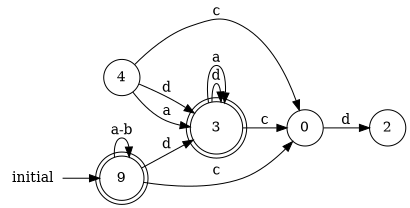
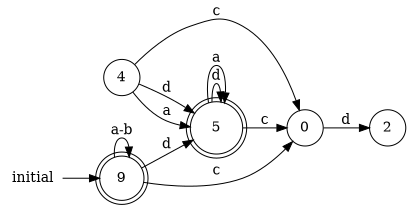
  digraph {
    rankdir=LR
    node [shape=circle]
    0
    2
    4
-   3 [shape=doublecircle]
+   3 [shape=doublecircle label=5]
    n5 [label=9 shape=doublecircle]
    initial [shape=plaintext]
    0 -> 2 [label=d]
    4 -> 0 [label=c]
    4 -> 3 [label=d]
    4 -> 3 [label=a]
    3 -> 0 [label=c]
    3 -> 3 [label=d]
    3 -> 3 [label=a]
    n5 -> 0 [label=c]
    n5 -> 3 [label=d]
    n5 -> n5 [label="a-b"]
    initial -> n5
  }
